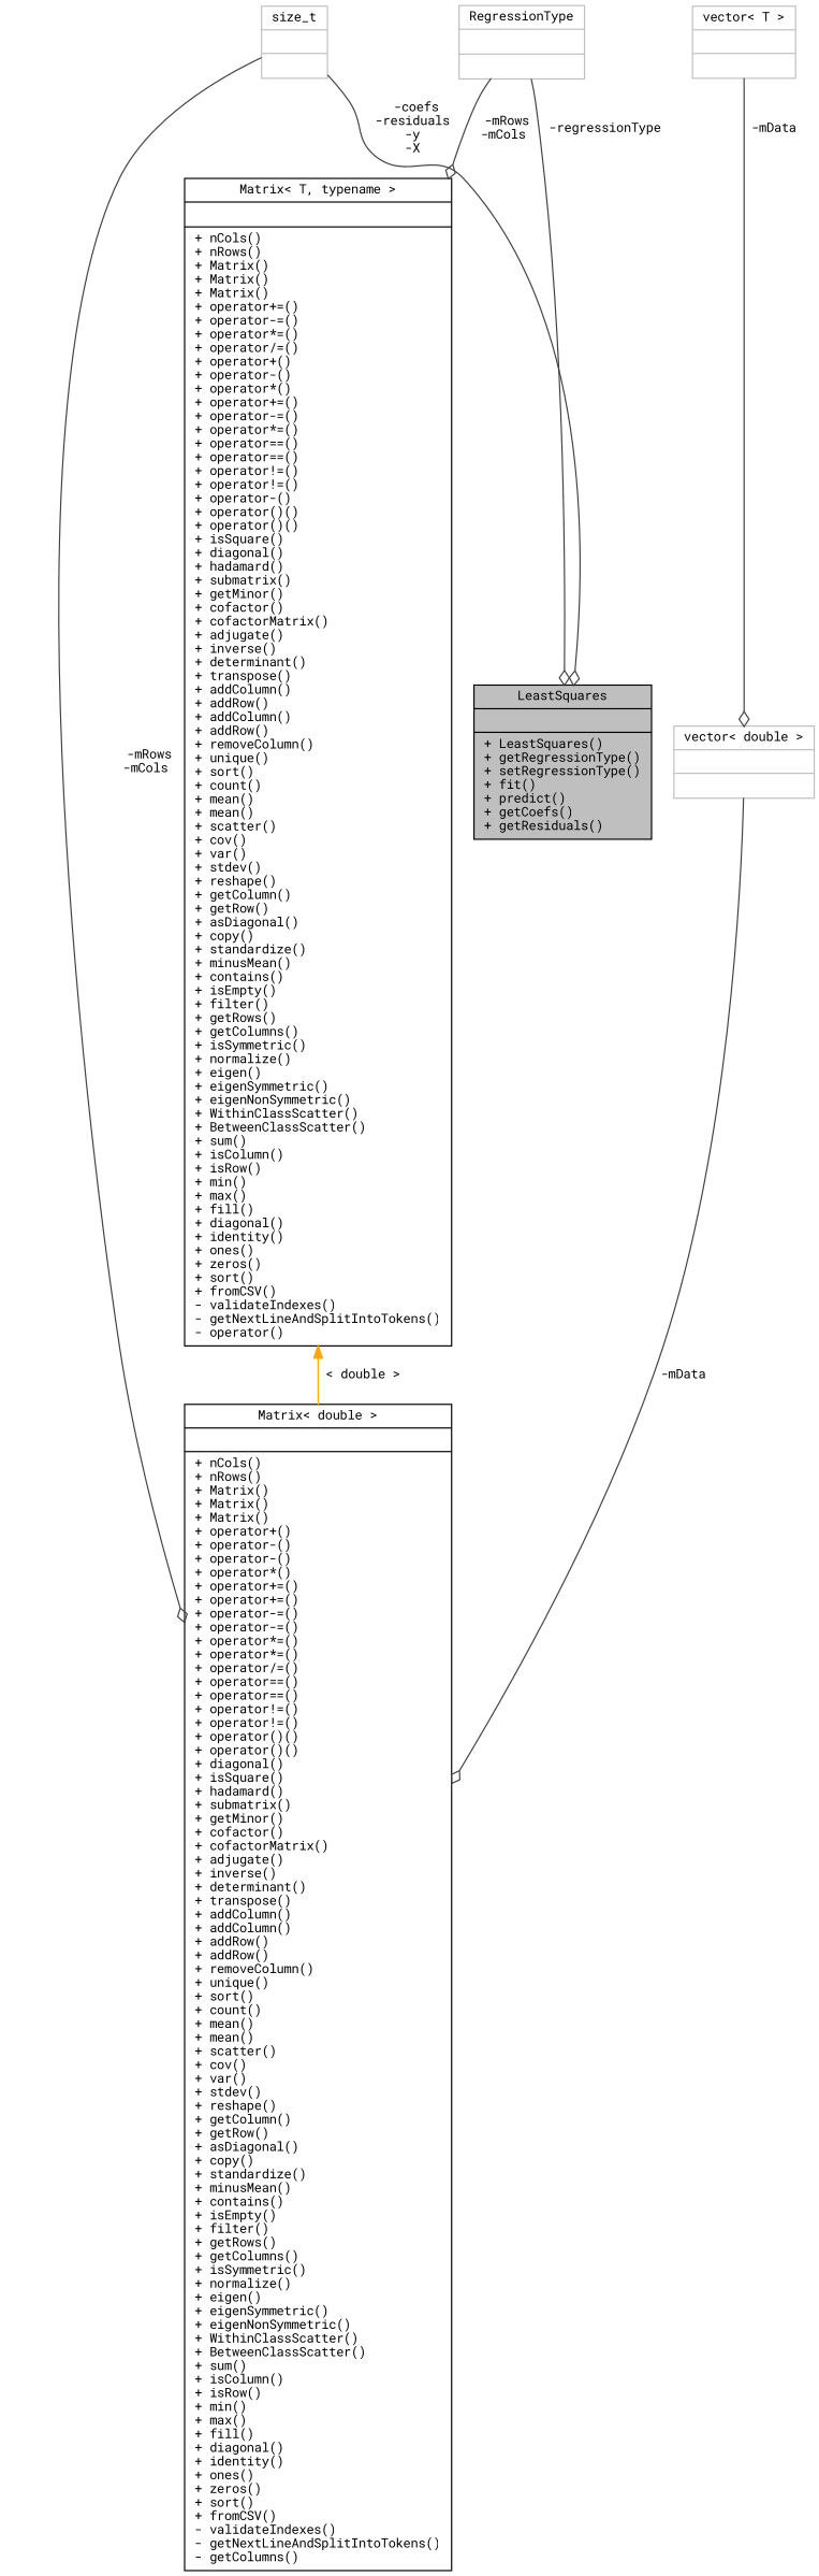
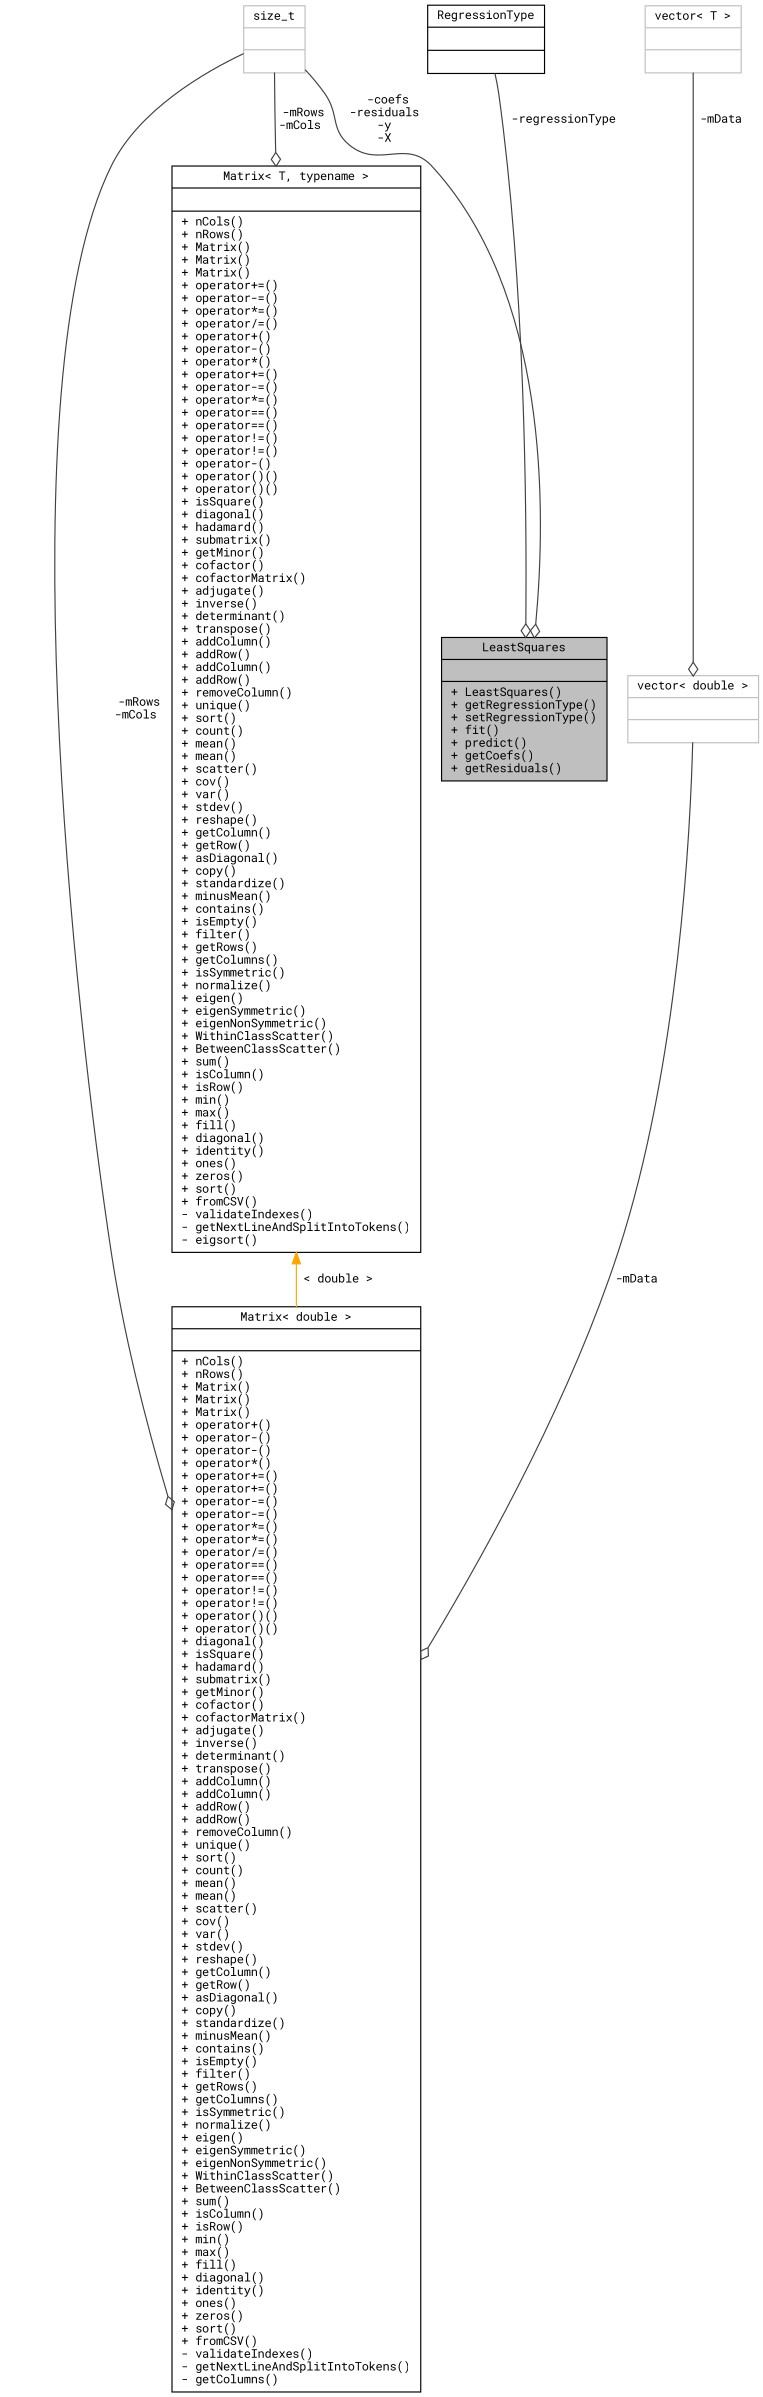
  digraph {
    fontname="Roboto Mono"
    node [color=grey75 fontname="Roboto Mono" fontsize=10 shape=record]
    edge [arrowhead=odiamond color=grey25 fontname="Roboto Mono" fontsize=10 labelfontname=Helvetica labelfontsize=10 style=solid]
    n1 [color=black fillcolor=grey75 fontcolor=black height=0.2 label="{LeastSquares\n||+ LeastSquares()\l+ getRegressionType()\l+ setRegressionType()\l+ fit()\l+ predict()\l+ getCoefs()\l+ getResiduals()\l}" style=filled width=0.4]
    n2 [color=black height=0.2 label="{Matrix\< double \>\n||+ nCols()\l+ nRows()\l+ Matrix()\l+ Matrix()\l+ Matrix()\l+ operator+()\l+ operator-()\l+ operator-()\l+ operator*()\l+ operator+=()\l+ operator+=()\l+ operator-=()\l+ operator-=()\l+ operator*=()\l+ operator*=()\l+ operator/=()\l+ operator==()\l+ operator==()\l+ operator!=()\l+ operator!=()\l+ operator()()\l+ operator()()\l+ diagonal()\l+ isSquare()\l+ hadamard()\l+ submatrix()\l+ getMinor()\l+ cofactor()\l+ cofactorMatrix()\l+ adjugate()\l+ inverse()\l+ determinant()\l+ transpose()\l+ addColumn()\l+ addColumn()\l+ addRow()\l+ addRow()\l+ removeColumn()\l+ unique()\l+ sort()\l+ count()\l+ mean()\l+ mean()\l+ scatter()\l+ cov()\l+ var()\l+ stdev()\l+ reshape()\l+ getColumn()\l+ getRow()\l+ asDiagonal()\l+ copy()\l+ standardize()\l+ minusMean()\l+ contains()\l+ isEmpty()\l+ filter()\l+ getRows()\l+ getColumns()\l+ isSymmetric()\l+ normalize()\l+ eigen()\l+ eigenSymmetric()\l+ eigenNonSymmetric()\l+ WithinClassScatter()\l+ BetweenClassScatter()\l+ sum()\l+ isColumn()\l+ isRow()\l+ min()\l+ max()\l+ fill()\l+ diagonal()\l+ identity()\l+ ones()\l+ zeros()\l+ sort()\l+ fromCSV()\l- validateIndexes()\l- getNextLineAndSplitIntoTokens()\l- getColumns()\l}" width=0.4]
    n3 [height=0.2 label="{vector\< double \>\n||}" width=0.4]
    n4 [height=0.2 label="{size_t\n||}" width=0.4]
-   n5 [color=black height=0.2 label="{Matrix\< T, typename \>\n||+ nCols()\l+ nRows()\l+ Matrix()\l+ Matrix()\l+ Matrix()\l+ operator+=()\l+ operator-=()\l+ operator*=()\l+ operator/=()\l+ operator+()\l+ operator-()\l+ operator*()\l+ operator+=()\l+ operator-=()\l+ operator*=()\l+ operator==()\l+ operator==()\l+ operator!=()\l+ operator!=()\l+ operator-()\l+ operator()()\l+ operator()()\l+ isSquare()\l+ diagonal()\l+ hadamard()\l+ submatrix()\l+ getMinor()\l+ cofactor()\l+ cofactorMatrix()\l+ adjugate()\l+ inverse()\l+ determinant()\l+ transpose()\l+ addColumn()\l+ addRow()\l+ addColumn()\l+ addRow()\l+ removeColumn()\l+ unique()\l+ sort()\l+ count()\l+ mean()\l+ mean()\l+ scatter()\l+ cov()\l+ var()\l+ stdev()\l+ reshape()\l+ getColumn()\l+ getRow()\l+ asDiagonal()\l+ copy()\l+ standardize()\l+ minusMean()\l+ contains()\l+ isEmpty()\l+ filter()\l+ getRows()\l+ getColumns()\l+ isSymmetric()\l+ normalize()\l+ eigen()\l+ eigenSymmetric()\l+ eigenNonSymmetric()\l+ WithinClassScatter()\l+ BetweenClassScatter()\l+ sum()\l+ isColumn()\l+ isRow()\l+ min()\l+ max()\l+ fill()\l+ diagonal()\l+ identity()\l+ ones()\l+ zeros()\l+ sort()\l+ fromCSV()\l- validateIndexes()\l- getNextLineAndSplitIntoTokens()\l- operator()\l}" width=0.4]
+   n5 [color=black height=0.2 label="{Matrix\< T, typename \>\n||+ nCols()\l+ nRows()\l+ Matrix()\l+ Matrix()\l+ Matrix()\l+ operator+=()\l+ operator-=()\l+ operator*=()\l+ operator/=()\l+ operator+()\l+ operator-()\l+ operator*()\l+ operator+=()\l+ operator-=()\l+ operator*=()\l+ operator==()\l+ operator==()\l+ operator!=()\l+ operator!=()\l+ operator-()\l+ operator()()\l+ operator()()\l+ isSquare()\l+ diagonal()\l+ hadamard()\l+ submatrix()\l+ getMinor()\l+ cofactor()\l+ cofactorMatrix()\l+ adjugate()\l+ inverse()\l+ determinant()\l+ transpose()\l+ addColumn()\l+ addRow()\l+ addColumn()\l+ addRow()\l+ removeColumn()\l+ unique()\l+ sort()\l+ count()\l+ mean()\l+ mean()\l+ scatter()\l+ cov()\l+ var()\l+ stdev()\l+ reshape()\l+ getColumn()\l+ getRow()\l+ asDiagonal()\l+ copy()\l+ standardize()\l+ minusMean()\l+ contains()\l+ isEmpty()\l+ filter()\l+ getRows()\l+ getColumns()\l+ isSymmetric()\l+ normalize()\l+ eigen()\l+ eigenSymmetric()\l+ eigenNonSymmetric()\l+ WithinClassScatter()\l+ BetweenClassScatter()\l+ sum()\l+ isColumn()\l+ isRow()\l+ min()\l+ max()\l+ fill()\l+ diagonal()\l+ identity()\l+ ones()\l+ zeros()\l+ sort()\l+ fromCSV()\l- validateIndexes()\l- getNextLineAndSplitIntoTokens()\l- eigsort()\l}" width=0.4]
    n6 [height=0.2 label="{vector\< T \>\n||}" width=0.4]
-   n7 [height=0.2 label="{RegressionType\n||}" width=0.4]
+   n7 [color=black height=0.2 label="{RegressionType\n||}" width=0.4]
    n3 -> n2 [label=" -mData"]
    n4 -> n1 [label=" -coefs\n-residuals\n-y\n-X"]
    n4 -> n2 [label=" -mRows\n-mCols"]
-   n7 -> n5 [label=" -mRows\n-mCols"]
+   n4 -> n5 [label=" -mRows\n-mCols"]
    n5 -> n2 [color=orange dir=back label=" \< double \>" arrowhead=""]
    n6 -> n3 [label=" -mData"]
    n7 -> n1 [label=" -regressionType"]
  }
